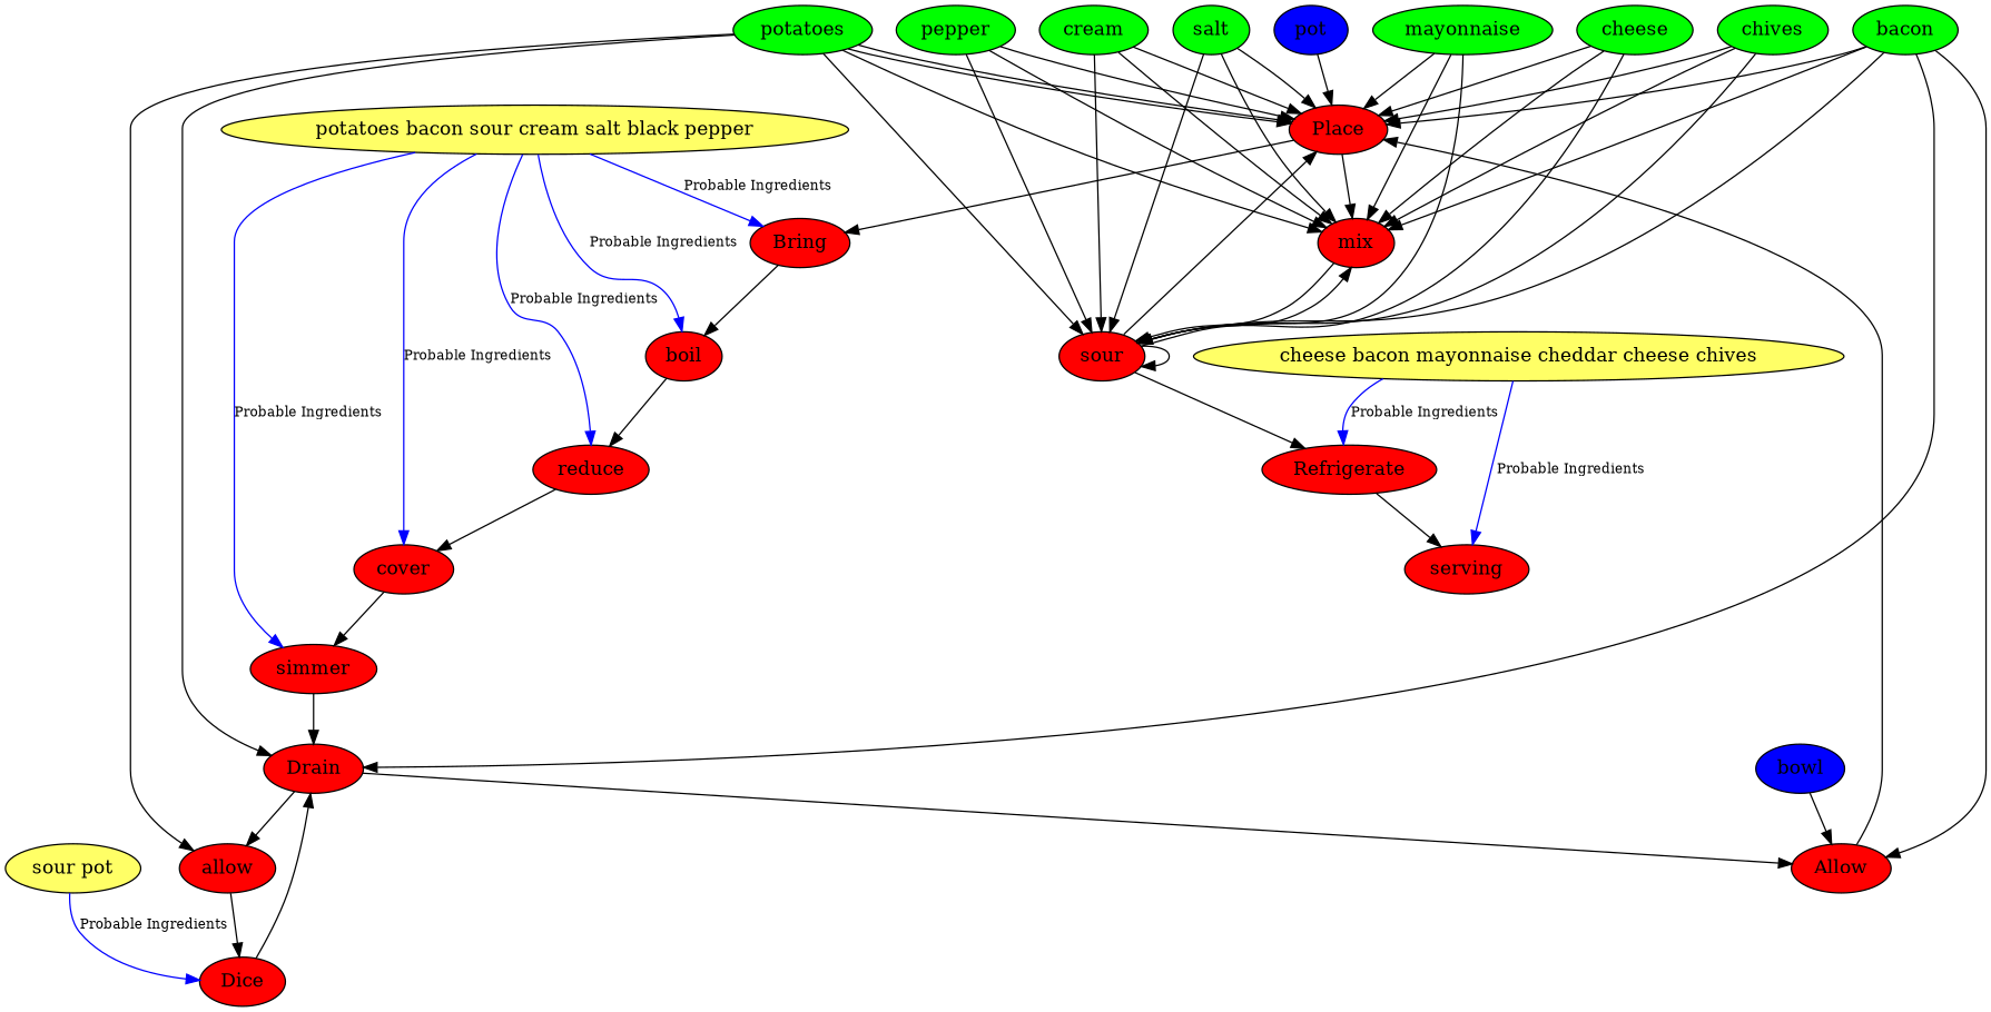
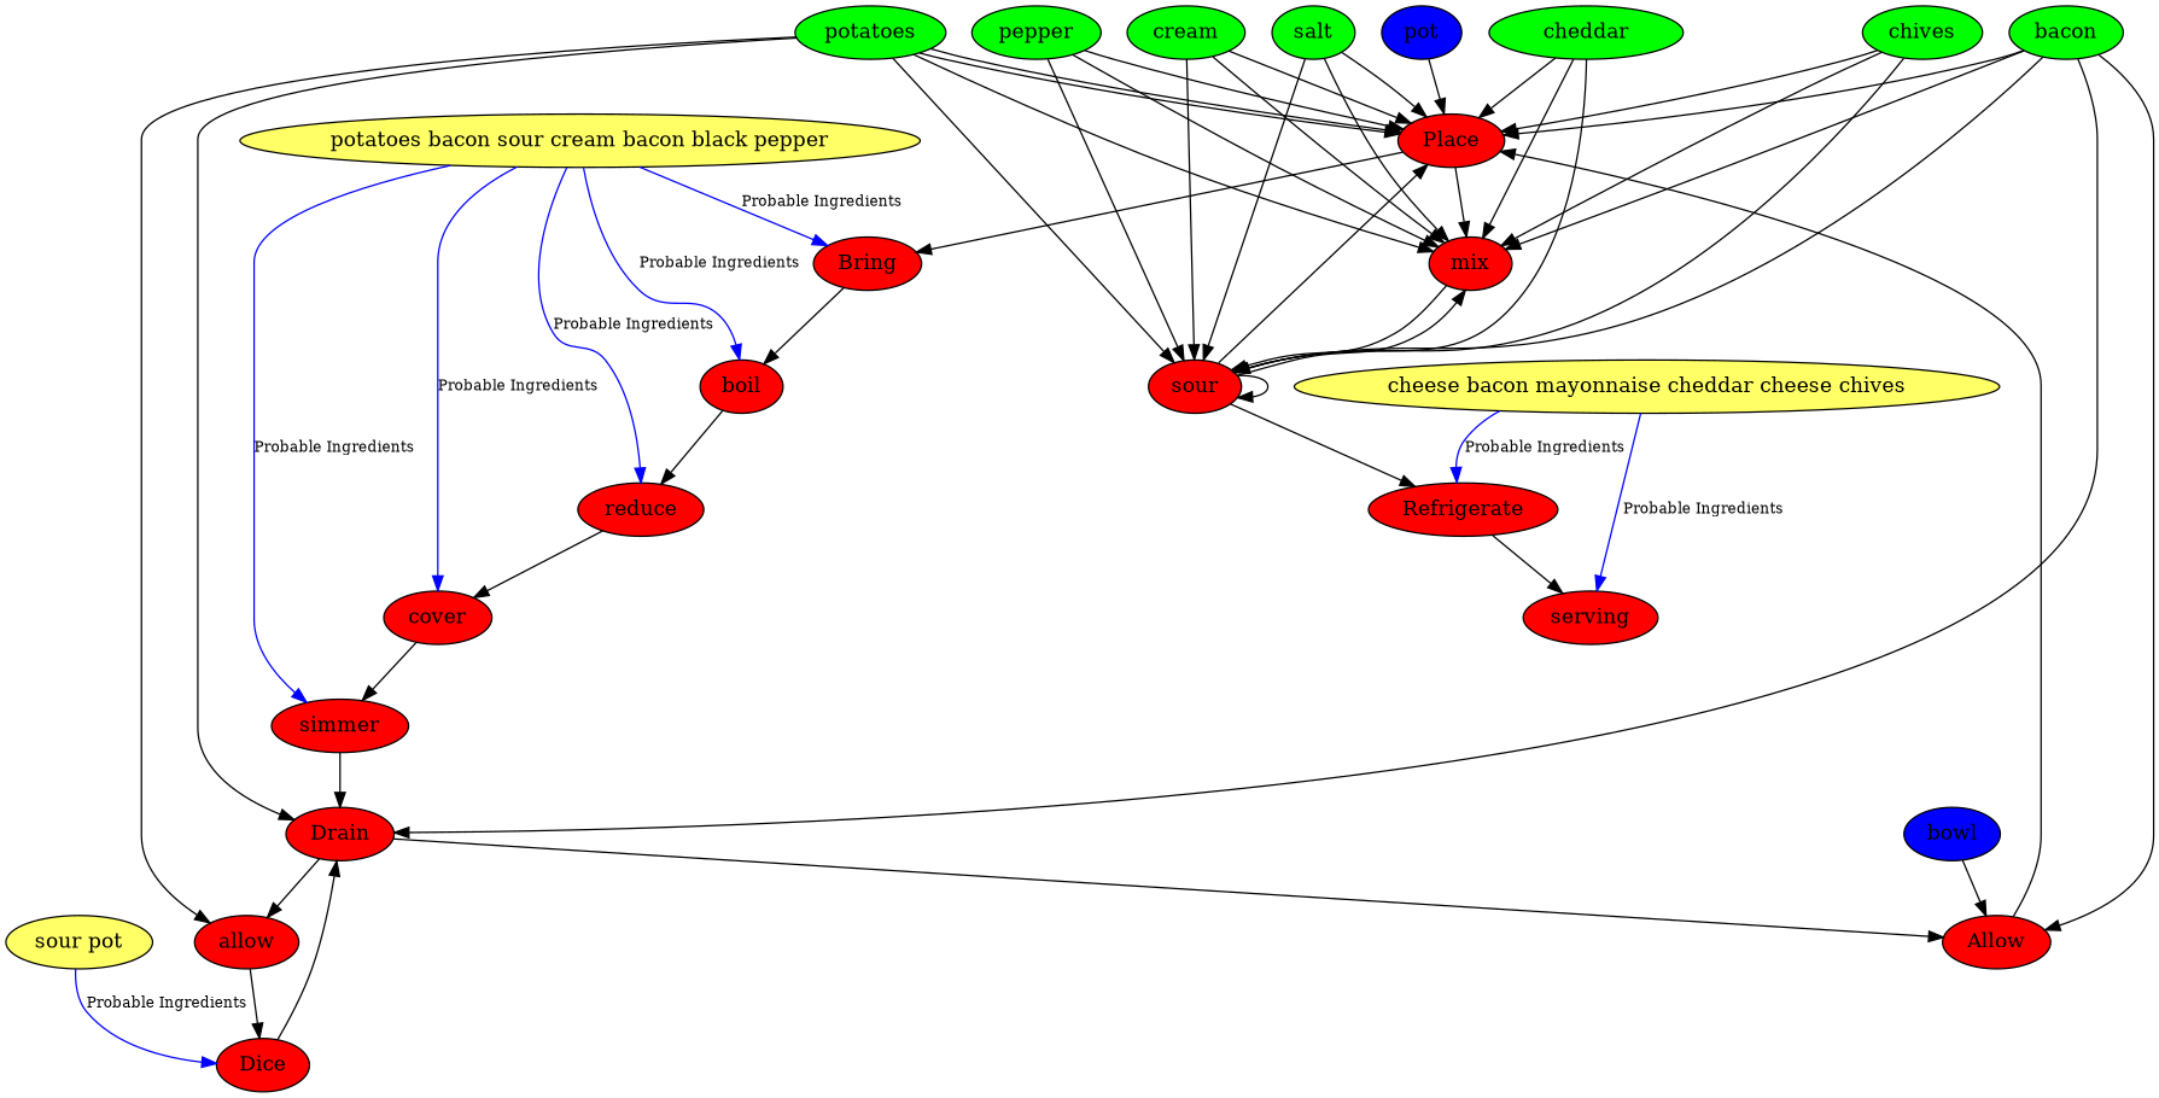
  digraph {
    node [fillcolor=red style=filled]
    Place
    Bring
    mix
    boil
    sour
    potatoes [fillcolor=green]
    Drain
    allow
    Allow
    Dice
    Refrigerate
    pot [fillcolor="#0000ff"]
    reduce
    cover
    simmer
-   "potatoes bacon sour cream salt black pepper" [fillcolor="#ffff66"]
+   "potatoes bacon sour cream salt black pepper" [fillcolor="#ffff66" label="potatoes bacon sour cream bacon black pepper"]
    n17 [fillcolor="#ffff66" label="sour pot"]
    bacon [fillcolor=green]
    bowl [fillcolor="#0000ff"]
    serving
    cream [fillcolor=green]
-   mayonnaise [fillcolor=green]
-   cheese [fillcolor=green]
+   mayonnaise [fillcolor=green label=cheddar]
    chives [fillcolor=green]
    salt [fillcolor=green]
    pepper [fillcolor=green]
    n27 [fillcolor="#ffff66" label="cheese bacon mayonnaise cheddar cheese chives"]
    Place -> Bring
    Place -> mix
    Bring -> boil
    mix -> sour
    boil -> reduce
    sour -> Place
    sour -> mix
    sour -> sour
    sour -> Refrigerate
    potatoes -> Place
    potatoes -> Place
    potatoes -> mix
    potatoes -> sour
    potatoes -> Drain
    potatoes -> allow
    Drain -> allow
    Drain -> Allow
    allow -> Dice
    Allow -> Place
    Dice -> Drain
    Refrigerate -> serving
    pot -> Place
    reduce -> cover
    cover -> simmer
    simmer -> Drain
    "potatoes bacon sour cream salt black pepper" -> Bring [color=blue fontsize=10.0 label="Probable Ingredients" labelfontcolor="#009933"]
    "potatoes bacon sour cream salt black pepper" -> boil [color=blue fontsize=10.0 label="Probable Ingredients" labelfontcolor="#009933"]
    "potatoes bacon sour cream salt black pepper" -> reduce [color=blue fontsize=10.0 label="Probable Ingredients" labelfontcolor="#009933"]
    "potatoes bacon sour cream salt black pepper" -> cover [color=blue fontsize=10.0 label="Probable Ingredients" labelfontcolor="#009933"]
    "potatoes bacon sour cream salt black pepper" -> simmer [color=blue fontsize=10.0 label="Probable Ingredients" labelfontcolor="#009933"]
    n17 -> Dice [color=blue fontsize=10.0 label="Probable Ingredients" labelfontcolor="#009933"]
    bacon -> Place
    bacon -> mix
    bacon -> sour
    bacon -> Drain
    bacon -> Allow
    bowl -> Allow
    cream -> Place
    cream -> mix
    cream -> sour
    mayonnaise -> Place
    mayonnaise -> mix
    mayonnaise -> sour
-   cheese -> Place
-   cheese -> mix
-   cheese -> sour
    chives -> Place
    chives -> mix
    chives -> sour
    salt -> Place
    salt -> mix
    salt -> sour
    pepper -> Place
    pepper -> mix
    pepper -> sour
    n27 -> Refrigerate [color=blue fontsize=10.0 label="Probable Ingredients" labelfontcolor="#009933"]
    n27 -> serving [color=blue fontsize=10.0 label="Probable Ingredients" labelfontcolor="#009933"]
  }
